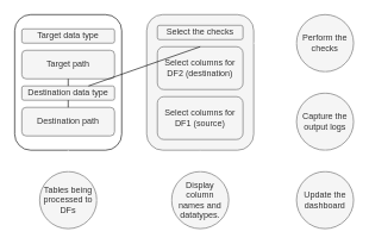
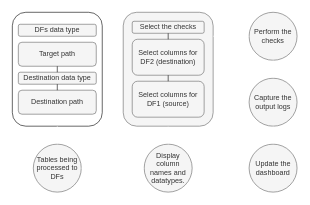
  <mxCell id="0" />
  <mxCell id="1" parent="0" />
  <mxCell id="2" value="Tables being processed to DFs" style="ellipse;whiteSpace=wrap;html=1;aspect=fixed;fontColor=#333333;strokeColor=#666666;fillColor=#f5f5f5;" parent="1" vertex="1"><mxGeometry x="55" y="240" width="80" height="80" as="geometry" /></mxCell>
  <mxCell id="3" value="" style="rounded=1;whiteSpace=wrap;html=1;fontColor=default;strokeColor=default;fillColor=#FFFFFF;" parent="1" vertex="1"><mxGeometry x="20" y="20" width="150" height="190" as="geometry" /></mxCell>
  <mxCell id="4" value="Target path" style="rounded=1;whiteSpace=wrap;html=1;fontColor=#333333;strokeColor=#666666;fillColor=#f5f5f5;" parent="1" vertex="1"><mxGeometry x="30" y="70" width="130" height="40" as="geometry" /></mxCell>
  <mxCell id="5" value="Destination path" style="rounded=1;whiteSpace=wrap;html=1;fontColor=#333333;strokeColor=#666666;fillColor=#f5f5f5;" parent="1" vertex="1"><mxGeometry x="30" y="150" width="130" height="40" as="geometry" /></mxCell>
- <mxCell id="6" value="Target data type" style="rounded=1;whiteSpace=wrap;html=1;fontColor=#333333;strokeColor=#666666;fillColor=#f5f5f5;" parent="1" vertex="1"><mxGeometry x="30" y="40" width="130" height="20" as="geometry" /></mxCell>
+ <mxCell id="6" value="DFs data type" style="rounded=1;whiteSpace=wrap;html=1;fontColor=#333333;strokeColor=#666666;fillColor=#f5f5f5;" parent="1" vertex="1"><mxGeometry x="30" y="40" width="130" height="20" as="geometry" /></mxCell>
  <mxCell id="7" value="Destination data type" style="rounded=1;whiteSpace=wrap;html=1;fontColor=#333333;strokeColor=#666666;fillColor=#f5f5f5;" parent="1" vertex="1"><mxGeometry x="30" y="120" width="130" height="20" as="geometry" /></mxCell>
  <mxCell id="8" value="" style="endArrow=none;html=1;rounded=0;labelBackgroundColor=default;fontColor=default;strokeColor=default;entryX=0.5;entryY=1;entryDx=0;entryDy=0;exitX=0.5;exitY=0;exitDx=0;exitDy=0;" parent="1" source="7" target="4" edge="1"><mxGeometry width="50" height="50" relative="1" as="geometry"><mxPoint x="75" y="150" as="sourcePoint" /><mxPoint x="125" y="100" as="targetPoint" /></mxGeometry></mxCell>
  <mxCell id="9" value="" style="endArrow=none;html=1;rounded=0;labelBackgroundColor=default;fontColor=default;strokeColor=default;entryX=0.5;entryY=1;entryDx=0;entryDy=0;exitX=0.5;exitY=0;exitDx=0;exitDy=0;" parent="1" source="5" target="7" edge="1"><mxGeometry width="50" height="50" relative="1" as="geometry"><mxPoint x="85" y="180" as="sourcePoint" /><mxPoint x="135" y="130" as="targetPoint" /></mxGeometry></mxCell>
  <mxCell id="10" value="" style="endArrow=classic;html=1;rounded=0;labelBackgroundColor=default;fontColor=default;exitX=0.5;exitY=1;exitDx=0;exitDy=0;entryX=0.5;entryY=0;entryDx=0;entryDy=0;fillColor=#f5f5f5;strokeColor=#FFFFFF;" parent="1" source="3" target="2" edge="1"><mxGeometry width="50" height="50" relative="1" as="geometry"><mxPoint x="125" y="340" as="sourcePoint" /><mxPoint x="175" y="290" as="targetPoint" /></mxGeometry></mxCell>
  <mxCell id="11" value="" style="rounded=1;whiteSpace=wrap;html=1;fontColor=#333333;strokeColor=#666666;fillColor=#f5f5f5;" parent="1" vertex="1"><mxGeometry x="205" y="20" width="150" height="190" as="geometry" /></mxCell>
  <mxCell id="12" value="" style="endArrow=none;html=1;rounded=0;labelBackgroundColor=default;fontColor=default;strokeColor=default;entryX=0.5;entryY=1;entryDx=0;entryDy=0;exitX=0.5;exitY=0;exitDx=0;exitDy=0;fillColor=default;" parent="1" edge="1"><mxGeometry width="50" height="50" relative="1" as="geometry"><mxPoint x="280" y="120" as="sourcePoint" /><mxPoint x="310" y="100" as="targetPoint" /></mxGeometry></mxCell>
  <mxCell id="13" value="Display column names and datatypes." style="ellipse;whiteSpace=wrap;html=1;aspect=fixed;fontColor=#333333;strokeColor=#666666;fillColor=#f5f5f5;" parent="1" vertex="1"><mxGeometry x="240" y="240" width="80" height="80" as="geometry" /></mxCell>
  <mxCell id="14" value="" style="endArrow=classic;html=1;rounded=0;labelBackgroundColor=default;fontColor=default;fillColor=default;exitX=0.5;exitY=0;exitDx=0;exitDy=0;entryX=0.5;entryY=1;entryDx=0;entryDy=0;strokeColor=#FFFFFF;" parent="1" source="13" target="11" edge="1"><mxGeometry width="50" height="50" relative="1" as="geometry"><mxPoint x="265" y="220" as="sourcePoint" /><mxPoint x="365" y="230" as="targetPoint" /></mxGeometry></mxCell>
  <mxCell id="15" value="" style="endArrow=classic;html=1;rounded=0;labelBackgroundColor=default;fontColor=default;fillColor=default;exitX=1;exitY=0.5;exitDx=0;exitDy=0;entryX=0;entryY=0.5;entryDx=0;entryDy=0;strokeColor=#FFFFFF;" parent="1" source="2" target="13" edge="1"><mxGeometry width="50" height="50" relative="1" as="geometry"><mxPoint x="245" y="260" as="sourcePoint" /><mxPoint x="295" y="210" as="targetPoint" /></mxGeometry></mxCell>
  <mxCell id="16" value="Select columns for DF1 (source)" style="rounded=1;whiteSpace=wrap;html=1;fontColor=#333333;strokeColor=#666666;fillColor=#f5f5f5;" parent="1" vertex="1"><mxGeometry x="220" y="135" width="120" height="60" as="geometry" /></mxCell>
  <mxCell id="17" value="Select columns for DF2 (destination)" style="rounded=1;whiteSpace=wrap;html=1;fontColor=#333333;strokeColor=#666666;fillColor=#f5f5f5;" parent="1" vertex="1"><mxGeometry x="220" y="65" width="120" height="60" as="geometry" /></mxCell>
  <mxCell id="18" value="Select the checks" style="rounded=1;whiteSpace=wrap;html=1;fontColor=#333333;strokeColor=#666666;fillColor=#f5f5f5;" parent="1" vertex="1"><mxGeometry x="220" y="35" width="120" height="20" as="geometry" /></mxCell>
- <mxCell id="20" value="" style="endArrow=none;html=1;rounded=0;labelBackgroundColor=default;fontColor=default;strokeColor=default;fillColor=default;exitX=0.5;exitY=0;exitDx=0;exitDy=0;" parent="1" source="17" target="7" edge="1"><mxGeometry width="50" height="50" relative="1" as="geometry"><mxPoint x="235" y="150" as="sourcePoint" /><mxPoint x="285" y="100" as="targetPoint" /></mxGeometry></mxCell>
+ <mxCell id="19" value="" style="endArrow=none;html=1;rounded=0;labelBackgroundColor=default;fontColor=default;strokeColor=default;fillColor=default;exitX=0.5;exitY=0;exitDx=0;exitDy=0;entryX=0.5;entryY=1;entryDx=0;entryDy=0;" parent="1" source="16" target="17" edge="1"><mxGeometry width="50" height="50" relative="1" as="geometry"><mxPoint x="235" y="150" as="sourcePoint" /><mxPoint x="285" y="100" as="targetPoint" /></mxGeometry></mxCell>
+ <mxCell id="20" value="" style="endArrow=none;html=1;rounded=0;labelBackgroundColor=default;fontColor=default;strokeColor=default;fillColor=default;exitX=0.5;exitY=0;exitDx=0;exitDy=0;entryX=0.5;entryY=1;entryDx=0;entryDy=0;" parent="1" source="17" target="18" edge="1"><mxGeometry width="50" height="50" relative="1" as="geometry"><mxPoint x="235" y="150" as="sourcePoint" /><mxPoint x="285" y="100" as="targetPoint" /></mxGeometry></mxCell>
  <mxCell id="21" value="Perform the checks" style="ellipse;whiteSpace=wrap;html=1;aspect=fixed;fontColor=#333333;strokeColor=#666666;fillColor=#f5f5f5;" parent="1" vertex="1"><mxGeometry x="415" y="20" width="80" height="80" as="geometry" /></mxCell>
  <mxCell id="22" value="Capture the output logs" style="ellipse;whiteSpace=wrap;html=1;aspect=fixed;fontColor=#333333;strokeColor=#666666;fillColor=#f5f5f5;" parent="1" vertex="1"><mxGeometry x="415" y="130" width="80" height="80" as="geometry" /></mxCell>
  <mxCell id="23" value="Update the dashboard" style="ellipse;whiteSpace=wrap;html=1;aspect=fixed;fontColor=#333333;strokeColor=#666666;fillColor=#f5f5f5;" parent="1" vertex="1"><mxGeometry x="415" y="240" width="80" height="80" as="geometry" /></mxCell>
  <mxCell id="24" value="" style="endArrow=classic;html=1;rounded=0;labelBackgroundColor=default;fontColor=default;fillColor=default;entryX=0;entryY=0.5;entryDx=0;entryDy=0;strokeColor=#FFFFFF;" parent="1" target="21" edge="1"><mxGeometry width="50" height="50" relative="1" as="geometry"><mxPoint x="355" y="60" as="sourcePoint" /><mxPoint x="345" y="130" as="targetPoint" /></mxGeometry></mxCell>
  <mxCell id="25" value="" style="endArrow=classic;html=1;rounded=0;labelBackgroundColor=default;fontColor=default;fillColor=default;exitX=0.5;exitY=1;exitDx=0;exitDy=0;entryX=0.5;entryY=0;entryDx=0;entryDy=0;strokeColor=#FFFFFF;" parent="1" source="21" target="22" edge="1"><mxGeometry width="50" height="50" relative="1" as="geometry"><mxPoint x="295" y="180" as="sourcePoint" /><mxPoint x="345" y="130" as="targetPoint" /></mxGeometry></mxCell>
  <mxCell id="26" value="" style="endArrow=classic;html=1;rounded=0;labelBackgroundColor=default;fontColor=default;fillColor=default;exitX=0.5;exitY=1;exitDx=0;exitDy=0;entryX=0.5;entryY=0;entryDx=0;entryDy=0;strokeColor=#FFFFFF;" parent="1" source="22" target="23" edge="1"><mxGeometry width="50" height="50" relative="1" as="geometry"><mxPoint x="295" y="180" as="sourcePoint" /><mxPoint x="345" y="130" as="targetPoint" /></mxGeometry></mxCell>
